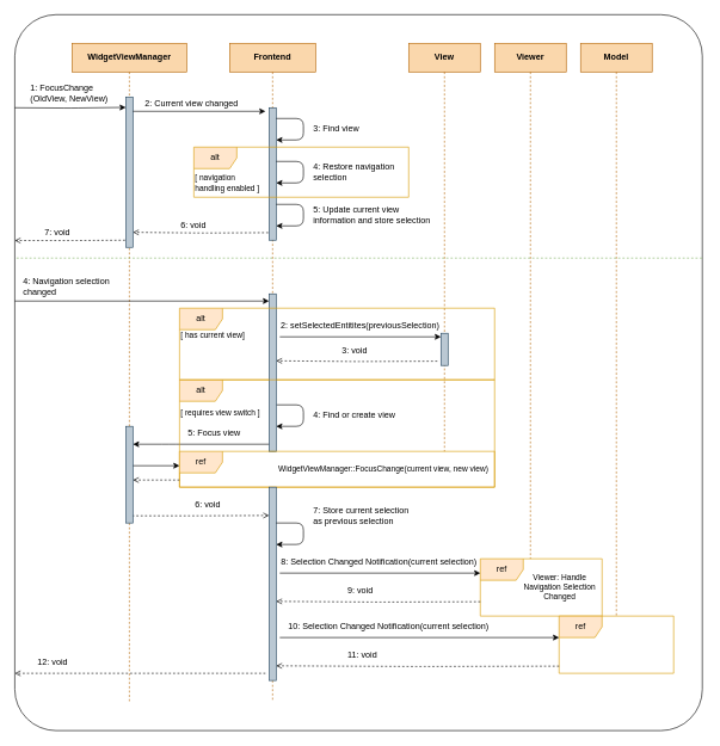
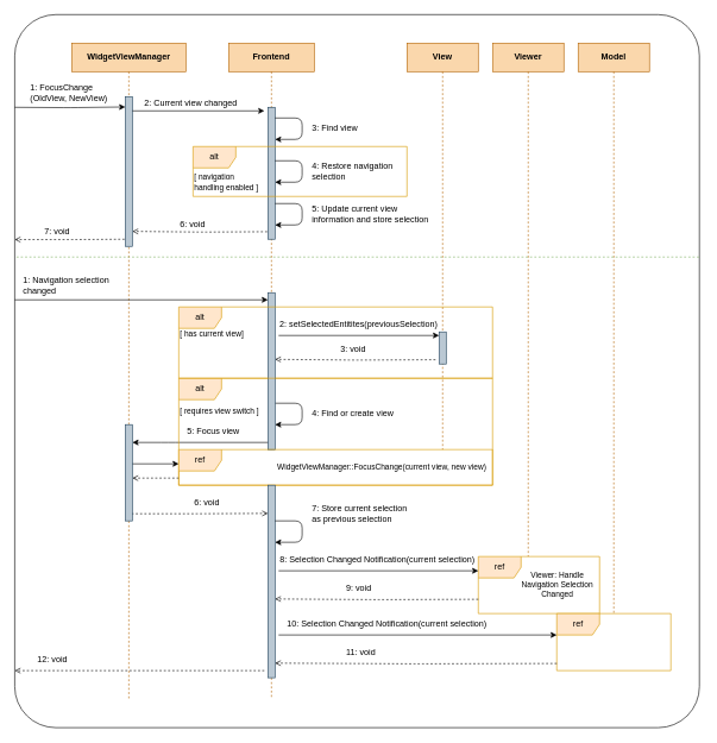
  <mxCell id="0" />
  <mxCell id="1" parent="0" />
  <mxCell id="2" value="" style="rounded=1;whiteSpace=wrap;html=1;connectable=0;allowArrows=0;fillColor=none;arcSize=6;" vertex="1" parent="1"><mxGeometry x="20" y="20" width="960" height="1000" as="geometry" /></mxCell>
  <mxCell id="3" value="" style="endArrow=none;html=1;rounded=1;dashed=1;endFill=0;strokeColor=default;strokeWidth=1;align=center;verticalAlign=middle;fontFamily=Helvetica;fontSize=12;fontColor=default;labelBackgroundColor=default;edgeStyle=orthogonalEdgeStyle;curved=0;startArrow=open;startFill=0;" edge="1" parent="1"><mxGeometry width="50" height="50" relative="1" as="geometry"><mxPoint x="375" y="719.5" as="sourcePoint" /><mxPoint x="180" y="719.99" as="targetPoint" /></mxGeometry></mxCell>
  <mxCell id="4" value="" style="endArrow=open;html=1;rounded=1;dashed=1;endFill=0;strokeColor=default;strokeWidth=1;align=center;verticalAlign=middle;fontFamily=Helvetica;fontSize=12;fontColor=default;labelBackgroundColor=default;edgeStyle=orthogonalEdgeStyle;curved=0;" edge="1" parent="1"><mxGeometry width="50" height="50" relative="1" as="geometry"><mxPoint x="180" y="335" as="sourcePoint" /><mxPoint x="20" y="335.49" as="targetPoint" /></mxGeometry></mxCell>
  <mxCell id="5" value="" style="html=1;verticalAlign=bottom;endArrow=classic;rounded=1;strokeColor=default;strokeWidth=1;align=center;fontFamily=Helvetica;fontSize=12;fontColor=default;labelBackgroundColor=default;edgeStyle=orthogonalEdgeStyle;curved=0;endFill=1;" edge="1" parent="1"><mxGeometry width="80" relative="1" as="geometry"><mxPoint x="180" y="650" as="sourcePoint" /><mxPoint x="250" y="650" as="targetPoint" /><mxPoint as="offset" /></mxGeometry></mxCell>
  <mxCell id="6" value="" style="endArrow=classic;html=1;rounded=1;endFill=1;strokeColor=default;strokeWidth=1;align=center;verticalAlign=middle;fontFamily=Helvetica;fontSize=12;fontColor=default;labelBackgroundColor=default;edgeStyle=orthogonalEdgeStyle;curved=0;" edge="1" parent="1"><mxGeometry width="50" height="50" relative="1" as="geometry"><mxPoint x="380" y="620" as="sourcePoint" /><mxPoint x="185" y="620" as="targetPoint" /><Array as="points"><mxPoint x="235" y="620" /><mxPoint x="235" y="620" /></Array></mxGeometry></mxCell>
  <mxCell id="7" value="" style="group;allowArrows=0;dropTarget=0;recursiveResize=1;editable=1;movable=1;resizable=1;rotatable=1;deletable=1;locked=0;connectable=0;" vertex="1" connectable="0" parent="1"><mxGeometry x="250" y="530" width="440" height="150" as="geometry" /></mxCell>
  <mxCell id="8" value="" style="group" vertex="1" connectable="0" parent="7"><mxGeometry width="440" height="150" as="geometry" /></mxCell>
  <mxCell id="9" value="&lt;div&gt;&lt;br&gt;&lt;/div&gt;&lt;div&gt;&lt;br&gt;&lt;/div&gt;" style="text;html=1;align=left;verticalAlign=middle;whiteSpace=wrap;rounded=0;allowArrows=0;fontFamily=Helvetica;fontSize=12;fontColor=#000000;connectable=0;" vertex="1" parent="8"><mxGeometry x="185.0" y="41.489" width="120" height="19.149" as="geometry" /></mxCell>
  <mxCell id="10" value="" style="group" vertex="1" connectable="0" parent="8"><mxGeometry width="440" height="150" as="geometry" /></mxCell>
  <mxCell id="11" value="[ requires view switch ]" style="text;html=1;align=left;verticalAlign=middle;whiteSpace=wrap;rounded=0;fontStyle=0;fontSize=11;connectable=0;allowArrows=0;" vertex="1" parent="10"><mxGeometry y="31.034" width="440" height="31.034" as="geometry" /></mxCell>
  <mxCell id="12" value="alt" style="shape=umlFrame;whiteSpace=wrap;html=1;pointerEvents=0;fillColor=#ffe6cc;strokeColor=#d79b00;connectable=0;allowArrows=0;" vertex="1" parent="10"><mxGeometry width="440" height="150" as="geometry" /></mxCell>
  <mxCell id="13" value="5: Focus view" style="text;html=1;align=left;verticalAlign=middle;whiteSpace=wrap;rounded=0;allowArrows=0;fontFamily=Helvetica;fontSize=12;fontColor=#000000;connectable=0;" vertex="1" parent="10"><mxGeometry x="10" y="70.37" width="90" height="9.26" as="geometry" /></mxCell>
  <mxCell id="14" style="edgeStyle=orthogonalEdgeStyle;rounded=1;orthogonalLoop=1;jettySize=auto;html=1;strokeColor=default;strokeWidth=1;align=center;verticalAlign=middle;fontFamily=Helvetica;fontSize=12;fontColor=default;labelBackgroundColor=default;startArrow=none;startFill=0;endArrow=classic;endFill=1;curved=0;" edge="1" parent="10"><mxGeometry relative="1" as="geometry"><mxPoint x="135.0" y="65" as="targetPoint" /><mxPoint x="135.0" y="35" as="sourcePoint" /><Array as="points"><mxPoint x="173.0" y="35" /><mxPoint x="173.0" y="65" /><mxPoint x="135.0" y="65" /></Array></mxGeometry></mxCell>
  <mxCell id="15" value="4: Find or create view" style="text;html=1;align=left;verticalAlign=middle;whiteSpace=wrap;rounded=0;allowArrows=0;fontFamily=Helvetica;fontSize=12;fontColor=#000000;connectable=0;" vertex="1" parent="10"><mxGeometry x="185.0" y="35" width="120" height="30" as="geometry" /></mxCell>
  <mxCell id="16" value="" style="endArrow=open;html=1;rounded=1;dashed=1;endFill=0;strokeColor=default;strokeWidth=1;align=center;verticalAlign=middle;fontFamily=Helvetica;fontSize=12;fontColor=default;labelBackgroundColor=default;edgeStyle=orthogonalEdgeStyle;curved=0;" edge="1" parent="1"><mxGeometry width="50" height="50" relative="1" as="geometry"><mxPoint x="380" y="324.45" as="sourcePoint" /><mxPoint x="185" y="323.97" as="targetPoint" /></mxGeometry></mxCell>
  <mxCell id="17" value="&lt;b&gt;Frontend&lt;/b&gt;" style="shape=umlLifeline;perimeter=lifelinePerimeter;whiteSpace=wrap;html=1;container=0;collapsible=0;recursiveResize=0;outlineConnect=0;fillColor=#fad7ac;strokeColor=#b46504;fontColor=#000000;rounded=0;align=center;verticalAlign=middle;fontFamily=Helvetica;fontSize=12;dropTarget=0;connectable=0;allowArrows=0;fontStyle=0" vertex="1" parent="1"><mxGeometry x="320" y="60" width="120" height="570" as="geometry" /></mxCell>
  <mxCell id="18" value="" style="html=1;points=[];perimeter=orthogonalPerimeter;fillColor=#bac8d3;strokeColor=#23445d;rounded=0;align=left;verticalAlign=top;fontFamily=Helvetica;fontSize=12;fontColor=default;connectable=0;allowArrows=0;" vertex="1" parent="1"><mxGeometry x="375" y="150" width="10" height="185" as="geometry" /></mxCell>
  <mxCell id="19" style="edgeStyle=orthogonalEdgeStyle;rounded=1;orthogonalLoop=1;jettySize=auto;html=1;strokeColor=default;strokeWidth=1;align=center;verticalAlign=middle;fontFamily=Helvetica;fontSize=12;fontColor=default;labelBackgroundColor=default;startArrow=none;startFill=0;endArrow=classic;endFill=1;curved=0;" edge="1" parent="1"><mxGeometry relative="1" as="geometry"><mxPoint x="385" y="195" as="targetPoint" /><mxPoint x="385" y="165" as="sourcePoint" /><Array as="points"><mxPoint x="423" y="165" /><mxPoint x="423" y="195" /><mxPoint x="385" y="195" /></Array></mxGeometry></mxCell>
  <mxCell id="20" value="3: Find view" style="text;html=1;align=left;verticalAlign=middle;whiteSpace=wrap;rounded=0;allowArrows=0;fontFamily=Helvetica;fontSize=12;fontColor=#000000;connectable=0;" vertex="1" parent="1"><mxGeometry x="435" y="165" width="120" height="30" as="geometry" /></mxCell>
  <mxCell id="21" value="&lt;b&gt;WidgetViewManager&lt;/b&gt;" style="shape=umlLifeline;perimeter=lifelinePerimeter;whiteSpace=wrap;html=1;container=0;collapsible=0;recursiveResize=0;outlineConnect=0;fillColor=#fad7ac;strokeColor=#b46504;fontColor=#000000;rounded=0;align=center;verticalAlign=middle;fontFamily=Helvetica;fontSize=12;dropTarget=0;connectable=0;allowArrows=0;fontStyle=0" vertex="1" parent="1"><mxGeometry x="100" y="60" width="160" height="920" as="geometry" /></mxCell>
  <mxCell id="22" value="" style="html=1;points=[];perimeter=orthogonalPerimeter;fillColor=#bac8d3;strokeColor=#23445d;rounded=0;align=left;verticalAlign=top;fontFamily=Helvetica;fontSize=12;fontColor=default;connectable=0;allowArrows=0;" vertex="1" parent="1"><mxGeometry x="175" y="135" width="10" height="210" as="geometry" /></mxCell>
  <mxCell id="23" value="" style="html=1;verticalAlign=bottom;endArrow=classic;rounded=1;strokeColor=default;strokeWidth=1;align=center;fontFamily=Helvetica;fontSize=12;fontColor=default;labelBackgroundColor=default;edgeStyle=orthogonalEdgeStyle;curved=0;endFill=1;" edge="1" parent="1"><mxGeometry width="80" relative="1" as="geometry"><mxPoint x="185" y="155" as="sourcePoint" /><mxPoint x="370" y="155" as="targetPoint" /><mxPoint as="offset" /></mxGeometry></mxCell>
  <mxCell id="24" value="2: Current view changed" style="text;html=1;align=left;verticalAlign=middle;whiteSpace=wrap;rounded=0;allowArrows=0;fontFamily=Helvetica;fontSize=12;fontColor=#000000;connectable=0;" vertex="1" parent="1"><mxGeometry x="200" y="140" width="160" height="10" as="geometry" /></mxCell>
  <mxCell id="25" style="edgeStyle=orthogonalEdgeStyle;rounded=1;orthogonalLoop=1;jettySize=auto;html=1;strokeColor=default;strokeWidth=1;align=center;verticalAlign=middle;fontFamily=Helvetica;fontSize=12;fontColor=default;labelBackgroundColor=default;startArrow=none;startFill=0;endArrow=classic;endFill=1;curved=0;" edge="1" parent="1"><mxGeometry relative="1" as="geometry"><mxPoint x="385" y="255" as="targetPoint" /><mxPoint x="385" y="225" as="sourcePoint" /><Array as="points"><mxPoint x="423" y="225" /><mxPoint x="423" y="255" /><mxPoint x="385" y="255" /></Array></mxGeometry></mxCell>
  <mxCell id="26" value="4: Restore navigation selection" style="text;html=1;align=left;verticalAlign=middle;whiteSpace=wrap;rounded=0;allowArrows=0;fontFamily=Helvetica;fontSize=12;fontColor=#000000;connectable=0;" vertex="1" parent="1"><mxGeometry x="435" y="225" width="120" height="30" as="geometry" /></mxCell>
  <mxCell id="27" style="edgeStyle=orthogonalEdgeStyle;rounded=1;orthogonalLoop=1;jettySize=auto;html=1;strokeColor=default;strokeWidth=1;align=center;verticalAlign=middle;fontFamily=Helvetica;fontSize=12;fontColor=default;labelBackgroundColor=default;startArrow=none;startFill=0;endArrow=classic;endFill=1;curved=0;" edge="1" parent="1"><mxGeometry relative="1" as="geometry"><mxPoint x="385" y="315" as="targetPoint" /><mxPoint x="385" y="285" as="sourcePoint" /><Array as="points"><mxPoint x="423" y="285" /><mxPoint x="423" y="315" /><mxPoint x="385" y="315" /></Array></mxGeometry></mxCell>
  <mxCell id="28" value="5: Update current view information and store selection" style="text;html=1;align=left;verticalAlign=middle;whiteSpace=wrap;rounded=0;allowArrows=0;fontFamily=Helvetica;fontSize=12;fontColor=#000000;connectable=0;" vertex="1" parent="1"><mxGeometry x="435" y="285" width="175" height="30" as="geometry" /></mxCell>
  <mxCell id="29" value="6: void" style="text;html=1;align=left;verticalAlign=middle;whiteSpace=wrap;rounded=0;allowArrows=0;fontFamily=Helvetica;fontSize=12;fontColor=#000000;connectable=0;" vertex="1" parent="1"><mxGeometry x="250" y="305" width="80" height="20" as="geometry" /></mxCell>
  <mxCell id="30" value="&lt;b&gt;View&lt;/b&gt;" style="shape=umlLifeline;perimeter=lifelinePerimeter;whiteSpace=wrap;html=1;container=0;collapsible=0;recursiveResize=0;outlineConnect=0;fillColor=#fad7ac;strokeColor=#b46504;fontColor=#000000;rounded=0;align=center;verticalAlign=middle;fontFamily=Helvetica;fontSize=12;dropTarget=0;connectable=0;allowArrows=0;fontStyle=0" vertex="1" parent="1"><mxGeometry x="570" y="60" width="100" height="570" as="geometry" /></mxCell>
  <mxCell id="31" value="" style="html=1;points=[];perimeter=orthogonalPerimeter;fillColor=#bac8d3;strokeColor=#23445d;rounded=0;align=left;verticalAlign=top;fontFamily=Helvetica;fontSize=12;fontColor=default;connectable=0;allowArrows=0;" vertex="1" parent="1"><mxGeometry x="615" y="465" width="10" height="45" as="geometry" /></mxCell>
  <mxCell id="32" value="" style="html=1;points=[];perimeter=orthogonalPerimeter;fillColor=#bac8d3;strokeColor=#23445d;rounded=0;align=left;verticalAlign=top;fontFamily=Helvetica;fontSize=12;fontColor=default;connectable=0;allowArrows=0;" vertex="1" parent="1"><mxGeometry x="375" y="410" width="10" height="220" as="geometry" /></mxCell>
  <mxCell id="33" value="" style="html=1;points=[];perimeter=orthogonalPerimeter;fillColor=#bac8d3;strokeColor=#23445d;rounded=0;align=left;verticalAlign=top;fontFamily=Helvetica;fontSize=12;fontColor=default;connectable=0;allowArrows=0;" vertex="1" parent="1"><mxGeometry x="175" y="595" width="10" height="135" as="geometry" /></mxCell>
  <mxCell id="34" value="1: FocusChange&amp;nbsp; &amp;nbsp; &amp;nbsp; (OldView, NewView)" style="text;html=1;align=left;verticalAlign=middle;whiteSpace=wrap;rounded=0;allowArrows=0;fontFamily=Helvetica;fontSize=12;fontColor=#000000;connectable=0;" vertex="1" parent="1"><mxGeometry x="40" y="110" width="130" height="40" as="geometry" /></mxCell>
  <mxCell id="35" value="" style="html=1;verticalAlign=bottom;endArrow=classic;rounded=1;strokeColor=default;strokeWidth=1;align=center;fontFamily=Helvetica;fontSize=12;fontColor=default;labelBackgroundColor=default;edgeStyle=orthogonalEdgeStyle;curved=0;endFill=1;" edge="1" parent="1"><mxGeometry width="80" relative="1" as="geometry"><mxPoint x="20" y="150" as="sourcePoint" /><mxPoint x="175" y="149.52" as="targetPoint" /><mxPoint as="offset" /></mxGeometry></mxCell>
  <mxCell id="36" value="" style="endArrow=open;html=1;rounded=1;dashed=1;endFill=0;strokeColor=default;strokeWidth=1;align=center;verticalAlign=middle;fontFamily=Helvetica;fontSize=12;fontColor=default;labelBackgroundColor=default;edgeStyle=orthogonalEdgeStyle;curved=0;" edge="1" parent="1"><mxGeometry width="50" height="50" relative="1" as="geometry"><mxPoint x="250" y="670" as="sourcePoint" /><mxPoint x="185" y="670" as="targetPoint" /></mxGeometry></mxCell>
  <mxCell id="37" value="" style="html=1;verticalAlign=bottom;endArrow=classic;rounded=1;strokeColor=default;strokeWidth=1;align=center;fontFamily=Helvetica;fontSize=12;fontColor=default;labelBackgroundColor=default;edgeStyle=orthogonalEdgeStyle;curved=0;endFill=1;" edge="1" parent="1"><mxGeometry width="80" relative="1" as="geometry"><mxPoint x="20" y="420" as="sourcePoint" /><mxPoint x="375" y="420" as="targetPoint" /><mxPoint as="offset" /></mxGeometry></mxCell>
- <mxCell id="38" value="4: Navigation selection changed" style="text;html=1;align=left;verticalAlign=middle;whiteSpace=wrap;rounded=0;allowArrows=0;fontFamily=Helvetica;fontSize=12;fontColor=#000000;connectable=0;" vertex="1" parent="1"><mxGeometry x="30" y="380" width="150" height="40" as="geometry" /></mxCell>
+ <mxCell id="38" value="1: Navigation selection changed" style="text;html=1;align=left;verticalAlign=middle;whiteSpace=wrap;rounded=0;allowArrows=0;fontFamily=Helvetica;fontSize=12;fontColor=#000000;connectable=0;" vertex="1" parent="1"><mxGeometry x="30" y="380" width="150" height="40" as="geometry" /></mxCell>
  <mxCell id="39" value="" style="group;allowArrows=0;dropTarget=0;" vertex="1" connectable="0" parent="1"><mxGeometry x="270" y="205" width="300" height="70" as="geometry" /></mxCell>
  <mxCell id="40" value="alt" style="shape=umlFrame;whiteSpace=wrap;html=1;pointerEvents=0;fillColor=#ffe6cc;strokeColor=#d79b00;connectable=0;allowArrows=0;" vertex="1" parent="39"><mxGeometry width="300" height="70" as="geometry" /></mxCell>
  <mxCell id="41" value="[ navigation handling enabled ]" style="text;html=1;align=left;verticalAlign=middle;whiteSpace=wrap;rounded=0;fontStyle=0;fontSize=11;connectable=0;allowArrows=0;" vertex="1" parent="39"><mxGeometry y="30" width="100" height="40" as="geometry" /></mxCell>
  <mxCell id="42" value="" style="group;allowArrows=0;dropTarget=0;" vertex="1" connectable="0" parent="1"><mxGeometry x="250" y="430" width="440" height="100" as="geometry" /></mxCell>
  <mxCell id="43" value="alt" style="shape=umlFrame;whiteSpace=wrap;html=1;pointerEvents=0;fillColor=#ffe6cc;strokeColor=#d79b00;connectable=0;allowArrows=0;" vertex="1" parent="42"><mxGeometry width="440.0" height="100" as="geometry" /></mxCell>
  <mxCell id="44" value="[ has current view]" style="text;html=1;align=left;verticalAlign=middle;whiteSpace=wrap;rounded=0;fontStyle=0;fontSize=11;connectable=0;allowArrows=0;" vertex="1" parent="42"><mxGeometry y="29.999" width="440.0" height="14.286" as="geometry" /></mxCell>
  <mxCell id="45" value="" style="html=1;verticalAlign=bottom;endArrow=classic;rounded=1;strokeColor=default;strokeWidth=1;align=center;fontFamily=Helvetica;fontSize=12;fontColor=default;labelBackgroundColor=default;edgeStyle=orthogonalEdgeStyle;curved=0;endFill=1;" edge="1" parent="1"><mxGeometry width="80" relative="1" as="geometry"><mxPoint x="390" y="470" as="sourcePoint" /><mxPoint x="615" y="470" as="targetPoint" /><mxPoint as="offset" /></mxGeometry></mxCell>
  <mxCell id="46" value="2: setSelectedEntitites(previousSelection)" style="text;html=1;align=center;verticalAlign=middle;whiteSpace=wrap;rounded=0;allowArrows=0;fontFamily=Helvetica;fontSize=12;fontColor=#000000;connectable=0;" vertex="1" parent="1"><mxGeometry x="385" y="445" width="235" height="20" as="geometry" /></mxCell>
  <mxCell id="47" value="" style="endArrow=open;html=1;rounded=1;dashed=1;endFill=0;strokeColor=default;strokeWidth=1;align=center;verticalAlign=middle;fontFamily=Helvetica;fontSize=12;fontColor=default;labelBackgroundColor=default;edgeStyle=orthogonalEdgeStyle;curved=0;" edge="1" parent="1"><mxGeometry width="50" height="50" relative="1" as="geometry"><mxPoint x="610" y="504" as="sourcePoint" /><mxPoint x="385" y="503.51" as="targetPoint" /></mxGeometry></mxCell>
  <mxCell id="48" value="3: void" style="text;html=1;align=left;verticalAlign=middle;whiteSpace=wrap;rounded=0;allowArrows=0;fontFamily=Helvetica;fontSize=12;fontColor=#000000;connectable=0;" vertex="1" parent="1"><mxGeometry x="475" y="484" width="80" height="10" as="geometry" /></mxCell>
  <mxCell id="49" value="WidgetViewManager::FocusChange(current view, new view)" style="text;html=1;align=center;verticalAlign=middle;whiteSpace=wrap;rounded=0;fontStyle=0;fontSize=11;connectable=0;allowArrows=0;" vertex="1" parent="1"><mxGeometry x="380" y="630" width="310" height="50" as="geometry" /></mxCell>
  <mxCell id="50" value="ref" style="shape=umlFrame;whiteSpace=wrap;html=1;pointerEvents=0;fillColor=#ffe6cc;strokeColor=#d79b00;connectable=0;allowArrows=0;" vertex="1" parent="1"><mxGeometry x="250" y="630" width="440" height="50" as="geometry" /></mxCell>
  <mxCell id="51" value="" style="endArrow=none;dashed=1;html=1;rounded=0;strokeColor=#B46504;bendable=0;" edge="1" parent="1"><mxGeometry width="50" height="50" relative="1" as="geometry"><mxPoint x="379.76" y="680" as="sourcePoint" /><mxPoint x="380" y="980" as="targetPoint" /></mxGeometry></mxCell>
  <mxCell id="52" value="" style="html=1;points=[];perimeter=orthogonalPerimeter;fillColor=#bac8d3;strokeColor=#23445d;rounded=0;align=left;verticalAlign=top;fontFamily=Helvetica;fontSize=12;fontColor=default;connectable=0;allowArrows=0;" vertex="1" parent="1"><mxGeometry x="375" y="680" width="10" height="270" as="geometry" /></mxCell>
  <mxCell id="53" value="6: void" style="text;html=1;align=left;verticalAlign=middle;whiteSpace=wrap;rounded=0;allowArrows=0;fontFamily=Helvetica;fontSize=12;fontColor=#000000;connectable=0;" vertex="1" parent="1"><mxGeometry x="270" y="700" width="80" height="10" as="geometry" /></mxCell>
  <mxCell id="54" style="edgeStyle=orthogonalEdgeStyle;rounded=1;orthogonalLoop=1;jettySize=auto;html=1;strokeColor=default;strokeWidth=1;align=center;verticalAlign=middle;fontFamily=Helvetica;fontSize=12;fontColor=default;labelBackgroundColor=default;startArrow=none;startFill=0;endArrow=classic;endFill=1;curved=0;" edge="1" parent="1"><mxGeometry relative="1" as="geometry"><mxPoint x="385" y="760" as="targetPoint" /><mxPoint x="385" y="730" as="sourcePoint" /><Array as="points"><mxPoint x="423" y="730" /><mxPoint x="423" y="760" /><mxPoint x="385" y="760" /></Array></mxGeometry></mxCell>
  <mxCell id="55" value="7: Store current selection as previous selection" style="text;html=1;align=left;verticalAlign=middle;whiteSpace=wrap;rounded=0;allowArrows=0;fontFamily=Helvetica;fontSize=12;fontColor=#000000;connectable=0;" vertex="1" parent="1"><mxGeometry x="435" y="705" width="145" height="30" as="geometry" /></mxCell>
  <mxCell id="56" value="&lt;b&gt;Viewer&lt;/b&gt;" style="shape=umlLifeline;perimeter=lifelinePerimeter;whiteSpace=wrap;html=1;container=0;collapsible=0;recursiveResize=0;outlineConnect=0;fillColor=#fad7ac;strokeColor=#b46504;fontColor=#000000;rounded=0;align=center;verticalAlign=middle;fontFamily=Helvetica;fontSize=12;dropTarget=0;connectable=0;allowArrows=0;fontStyle=0" vertex="1" parent="1"><mxGeometry x="690" y="60" width="100" height="720" as="geometry" /></mxCell>
  <mxCell id="57" value="&lt;b&gt;Model&lt;/b&gt;" style="shape=umlLifeline;perimeter=lifelinePerimeter;whiteSpace=wrap;html=1;container=0;collapsible=0;recursiveResize=0;outlineConnect=0;fillColor=#fad7ac;strokeColor=#b46504;fontColor=#000000;rounded=0;align=center;verticalAlign=middle;fontFamily=Helvetica;fontSize=12;dropTarget=0;connectable=0;allowArrows=0;fontStyle=0" vertex="1" parent="1"><mxGeometry x="810" y="60" width="100" height="800" as="geometry" /></mxCell>
  <mxCell id="58" value="" style="group;allowArrows=0;dropTarget=0;" vertex="1" connectable="0" parent="1"><mxGeometry x="670" y="780" width="170" height="80" as="geometry" /></mxCell>
  <mxCell id="59" value="ref" style="shape=umlFrame;whiteSpace=wrap;html=1;pointerEvents=0;fillColor=#ffe6cc;strokeColor=#d79b00;connectable=0;allowArrows=0;" vertex="1" parent="58"><mxGeometry width="170" height="80" as="geometry" /></mxCell>
  <mxCell id="60" value="Viewer: Handle Navigation Selection Changed" style="text;html=1;align=center;verticalAlign=middle;whiteSpace=wrap;rounded=0;fontStyle=0;fontSize=11;connectable=0;allowArrows=0;" vertex="1" parent="58"><mxGeometry x="51.739" width="118.261" height="80" as="geometry" /></mxCell>
  <mxCell id="61" value="" style="group;allowArrows=0;dropTarget=0;" vertex="1" connectable="0" parent="1"><mxGeometry x="780" y="860" width="160" height="80" as="geometry" /></mxCell>
  <mxCell id="62" value="ref" style="shape=umlFrame;whiteSpace=wrap;html=1;pointerEvents=0;fillColor=#ffe6cc;strokeColor=#d79b00;connectable=0;allowArrows=0;" vertex="1" parent="61"><mxGeometry width="160" height="80" as="geometry" /></mxCell>
  <mxCell id="63" value="" style="html=1;verticalAlign=bottom;endArrow=classic;rounded=1;strokeColor=default;strokeWidth=1;align=center;fontFamily=Helvetica;fontSize=12;fontColor=default;labelBackgroundColor=default;edgeStyle=orthogonalEdgeStyle;curved=0;endFill=1;" edge="1" parent="1"><mxGeometry width="80" relative="1" as="geometry"><mxPoint x="390" y="800" as="sourcePoint" /><mxPoint x="670" y="800" as="targetPoint" /><mxPoint as="offset" /></mxGeometry></mxCell>
  <mxCell id="64" value="" style="endArrow=open;html=1;rounded=1;dashed=1;endFill=0;strokeColor=default;strokeWidth=1;align=center;verticalAlign=middle;fontFamily=Helvetica;fontSize=12;fontColor=default;labelBackgroundColor=default;edgeStyle=orthogonalEdgeStyle;curved=0;" edge="1" parent="1"><mxGeometry width="50" height="50" relative="1" as="geometry"><mxPoint x="670" y="840" as="sourcePoint" /><mxPoint x="385" y="839.51" as="targetPoint" /></mxGeometry></mxCell>
  <mxCell id="65" value="9: void" style="text;html=1;align=left;verticalAlign=middle;whiteSpace=wrap;rounded=0;allowArrows=0;fontFamily=Helvetica;fontSize=12;fontColor=#000000;connectable=0;" vertex="1" parent="1"><mxGeometry x="482.5" y="820" width="80" height="10" as="geometry" /></mxCell>
  <mxCell id="66" value="" style="html=1;verticalAlign=bottom;endArrow=classic;rounded=1;strokeColor=default;strokeWidth=1;align=center;fontFamily=Helvetica;fontSize=12;fontColor=default;labelBackgroundColor=default;edgeStyle=orthogonalEdgeStyle;curved=0;endFill=1;" edge="1" parent="1"><mxGeometry width="80" relative="1" as="geometry"><mxPoint x="390" y="890" as="sourcePoint" /><mxPoint x="780" y="890" as="targetPoint" /><mxPoint as="offset" /></mxGeometry></mxCell>
  <mxCell id="67" value="10: Selection Changed Notification(current selection)" style="text;html=1;align=left;verticalAlign=middle;whiteSpace=wrap;rounded=0;allowArrows=0;fontFamily=Helvetica;fontSize=12;fontColor=#000000;connectable=0;" vertex="1" parent="1"><mxGeometry x="400" y="860" width="290" height="30" as="geometry" /></mxCell>
  <mxCell id="68" value="" style="endArrow=open;html=1;rounded=1;dashed=1;endFill=0;strokeColor=default;strokeWidth=1;align=center;verticalAlign=middle;fontFamily=Helvetica;fontSize=12;fontColor=default;labelBackgroundColor=default;edgeStyle=orthogonalEdgeStyle;curved=0;" edge="1" parent="1"><mxGeometry width="50" height="50" relative="1" as="geometry"><mxPoint x="780" y="930" as="sourcePoint" /><mxPoint x="385" y="929.51" as="targetPoint" /></mxGeometry></mxCell>
  <mxCell id="69" value="11: void" style="text;html=1;align=left;verticalAlign=middle;whiteSpace=wrap;rounded=0;allowArrows=0;fontFamily=Helvetica;fontSize=12;fontColor=#000000;connectable=0;" vertex="1" parent="1"><mxGeometry x="482.5" y="910" width="80" height="10" as="geometry" /></mxCell>
  <mxCell id="70" value="8: Selection Changed Notification(current selection)" style="text;html=1;align=left;verticalAlign=middle;whiteSpace=wrap;rounded=0;allowArrows=0;fontFamily=Helvetica;fontSize=12;fontColor=#000000;connectable=0;" vertex="1" parent="1"><mxGeometry x="390" y="769" width="290" height="30" as="geometry" /></mxCell>
  <mxCell id="71" value="" style="endArrow=open;html=1;rounded=1;dashed=1;endFill=0;strokeColor=default;strokeWidth=1;align=center;verticalAlign=middle;fontFamily=Helvetica;fontSize=12;fontColor=default;labelBackgroundColor=default;edgeStyle=orthogonalEdgeStyle;curved=0;" edge="1" parent="1"><mxGeometry width="50" height="50" relative="1" as="geometry"><mxPoint x="370" y="940" as="sourcePoint" /><mxPoint x="20" y="940" as="targetPoint" /></mxGeometry></mxCell>
  <mxCell id="72" value="12: void" style="text;html=1;align=left;verticalAlign=middle;whiteSpace=wrap;rounded=0;allowArrows=0;fontFamily=Helvetica;fontSize=12;fontColor=#000000;connectable=0;" vertex="1" parent="1"><mxGeometry x="50" y="920" width="80" height="10" as="geometry" /></mxCell>
  <mxCell id="73" value="7: void" style="text;html=1;align=left;verticalAlign=middle;whiteSpace=wrap;rounded=0;allowArrows=0;fontFamily=Helvetica;fontSize=12;fontColor=#000000;connectable=0;" vertex="1" parent="1"><mxGeometry x="60" y="315" width="80" height="20" as="geometry" /></mxCell>
  <mxCell id="74" value="" style="endArrow=none;dashed=1;html=1;rounded=0;fillColor=#d5e8d4;strokeColor=#82b366;" edge="1" parent="1"><mxGeometry width="50" height="50" relative="1" as="geometry"><mxPoint x="22.5" y="360" as="sourcePoint" /><mxPoint x="982.5" y="360" as="targetPoint" /></mxGeometry></mxCell>
